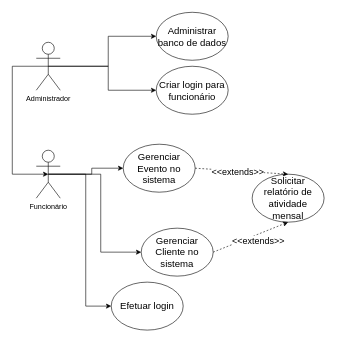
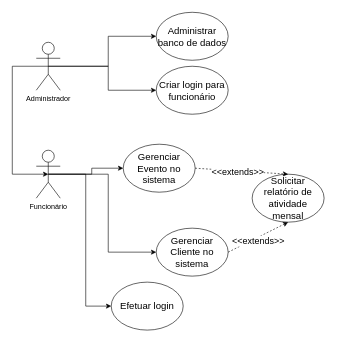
  <mxCell id="0" />
  <mxCell id="1" parent="0" />
  <mxCell id="2" style="edgeStyle=orthogonalEdgeStyle;rounded=0;orthogonalLoop=1;jettySize=auto;html=1;exitX=0.5;exitY=0.5;exitDx=0;exitDy=0;exitPerimeter=0;entryX=0;entryY=0.5;entryDx=0;entryDy=0;fontSize=15;endArrow=classic;endFill=1;" parent="1" source="5" target="12" edge="1"><mxGeometry relative="1" as="geometry" /></mxCell>
  <mxCell id="3" style="edgeStyle=orthogonalEdgeStyle;rounded=0;orthogonalLoop=1;jettySize=auto;html=1;exitX=0.5;exitY=0.5;exitDx=0;exitDy=0;exitPerimeter=0;entryX=0;entryY=0.5;entryDx=0;entryDy=0;fontSize=15;endArrow=classic;endFill=1;" parent="1" source="5" target="13" edge="1"><mxGeometry relative="1" as="geometry" /></mxCell>
  <mxCell id="4" style="edgeStyle=orthogonalEdgeStyle;rounded=0;orthogonalLoop=1;jettySize=auto;html=1;exitX=0.5;exitY=0.5;exitDx=0;exitDy=0;exitPerimeter=0;entryX=0;entryY=0.5;entryDx=0;entryDy=0;fontSize=15;endArrow=classic;endFill=1;" parent="1" source="5" target="6" edge="1"><mxGeometry relative="1" as="geometry" /></mxCell>
  <mxCell id="5" value="Funcionário" style="shape=umlActor;verticalLabelPosition=bottom;verticalAlign=top;html=1;outlineConnect=0;" parent="1" vertex="1"><mxGeometry x="60" y="250" width="40" height="80" as="geometry" /></mxCell>
  <mxCell id="6" value="&lt;font style=&quot;font-size: 16px&quot;&gt;Efetuar login&lt;/font&gt;" style="ellipse;whiteSpace=wrap;html=1;" parent="1" vertex="1"><mxGeometry x="185" y="470" width="120" height="80" as="geometry" /></mxCell>
  <mxCell id="7" style="edgeStyle=orthogonalEdgeStyle;rounded=0;orthogonalLoop=1;jettySize=auto;html=1;exitX=0.5;exitY=0.5;exitDx=0;exitDy=0;exitPerimeter=0;entryX=0;entryY=0.5;entryDx=0;entryDy=0;fontSize=15;endArrow=classic;endFill=1;" parent="1" source="10" target="15" edge="1"><mxGeometry relative="1" as="geometry" /></mxCell>
  <mxCell id="8" style="edgeStyle=orthogonalEdgeStyle;rounded=0;orthogonalLoop=1;jettySize=auto;html=1;exitX=0.5;exitY=0.5;exitDx=0;exitDy=0;exitPerimeter=0;entryX=0;entryY=0.5;entryDx=0;entryDy=0;fontSize=15;endArrow=classic;endFill=1;" parent="1" source="10" target="11" edge="1"><mxGeometry relative="1" as="geometry" /></mxCell>
  <mxCell id="9" style="edgeStyle=orthogonalEdgeStyle;rounded=0;orthogonalLoop=1;jettySize=auto;html=1;exitX=0.5;exitY=0.5;exitDx=0;exitDy=0;exitPerimeter=0;entryX=0.5;entryY=0.5;entryDx=0;entryDy=0;entryPerimeter=0;fontSize=15;endArrow=classic;endFill=1;" parent="1" source="10" target="5" edge="1"><mxGeometry relative="1" as="geometry"><Array as="points"><mxPoint x="20" y="110" /><mxPoint x="20" y="290" /></Array></mxGeometry></mxCell>
  <mxCell id="10" value="Administrador" style="shape=umlActor;verticalLabelPosition=bottom;verticalAlign=top;html=1;outlineConnect=0;" parent="1" vertex="1"><mxGeometry x="60" y="70" width="40" height="80" as="geometry" /></mxCell>
  <mxCell id="11" value="&lt;font style=&quot;font-size: 16px&quot;&gt;Criar login para funcionário&lt;/font&gt;" style="ellipse;whiteSpace=wrap;html=1;" parent="1" vertex="1"><mxGeometry x="260" y="110" width="120" height="80" as="geometry" /></mxCell>
  <mxCell id="12" value="&lt;font style=&quot;font-size: 16px&quot;&gt;Gerenciar Evento no sistema&lt;/font&gt;" style="ellipse;whiteSpace=wrap;html=1;" parent="1" vertex="1"><mxGeometry x="205" y="240" width="120" height="80" as="geometry" /></mxCell>
- <mxCell id="13" value="&lt;font style=&quot;font-size: 16px&quot;&gt;Gerenciar Cliente no sistema&lt;/font&gt;" style="ellipse;whiteSpace=wrap;html=1;" parent="1" vertex="1"><mxGeometry x="235" y="380" width="120" height="80" as="geometry" /></mxCell>
+ <mxCell id="13" value="&lt;font style=&quot;font-size: 16px&quot;&gt;Gerenciar Cliente no sistema&lt;/font&gt;" style="ellipse;whiteSpace=wrap;html=1;" parent="1" vertex="1"><mxGeometry x="260" y="380" width="120" height="80" as="geometry" /></mxCell>
  <mxCell id="14" value="&lt;font style=&quot;font-size: 16px&quot;&gt;Solicitar relatório de atividade mensal&lt;/font&gt;" style="ellipse;whiteSpace=wrap;html=1;" parent="1" vertex="1"><mxGeometry x="420" y="290" width="120" height="80" as="geometry" /></mxCell>
  <mxCell id="15" value="&lt;font style=&quot;font-size: 16px&quot;&gt;Administrar banco de dados&lt;/font&gt;" style="ellipse;whiteSpace=wrap;html=1;" parent="1" vertex="1"><mxGeometry x="260" y="20" width="120" height="80" as="geometry" /></mxCell>
  <mxCell id="16" value="" style="endArrow=classic;dashed=1;html=1;rounded=0;fontSize=16;endFill=1;exitX=1;exitY=0.5;exitDx=0;exitDy=0;entryX=0.5;entryY=0;entryDx=0;entryDy=0;" parent="1" source="12" target="14" edge="1"><mxGeometry width="50" height="50" relative="1" as="geometry"><mxPoint x="220" y="260" as="sourcePoint" /><mxPoint x="510" y="190" as="targetPoint" /></mxGeometry></mxCell>
  <mxCell id="17" value="&lt;font style=&quot;font-size: 15px;&quot;&gt;&amp;lt;&amp;lt;extends&amp;gt;&amp;gt;&lt;/font&gt;" style="edgeLabel;html=1;align=center;verticalAlign=middle;resizable=0;points=[];fontSize=15;" parent="16" vertex="1" connectable="0"><mxGeometry x="-0.264" y="-2" relative="1" as="geometry"><mxPoint x="14" as="offset" /></mxGeometry></mxCell>
  <mxCell id="18" value="" style="endArrow=classic;dashed=1;html=1;rounded=0;fontSize=16;endFill=1;exitX=1;exitY=0.5;exitDx=0;exitDy=0;entryX=0.5;entryY=1;entryDx=0;entryDy=0;" parent="1" source="13" target="14" edge="1"><mxGeometry width="50" height="50" relative="1" as="geometry"><mxPoint x="390" y="250" as="sourcePoint" /><mxPoint x="490" y="300" as="targetPoint" /></mxGeometry></mxCell>
  <mxCell id="19" value="&lt;font style=&quot;font-size: 15px;&quot;&gt;&amp;lt;&amp;lt;extends&amp;gt;&amp;gt;&lt;/font&gt;" style="edgeLabel;html=1;align=center;verticalAlign=middle;resizable=0;points=[];fontSize=15;" parent="1" vertex="1" connectable="0"><mxGeometry x="429.997" y="400.005" as="geometry" /></mxCell>
